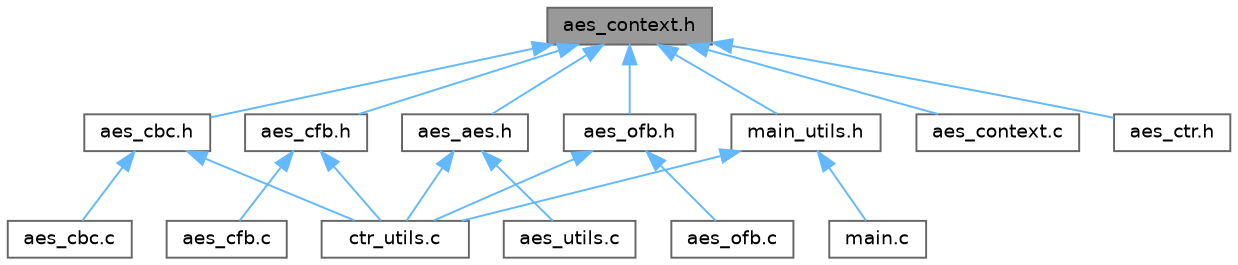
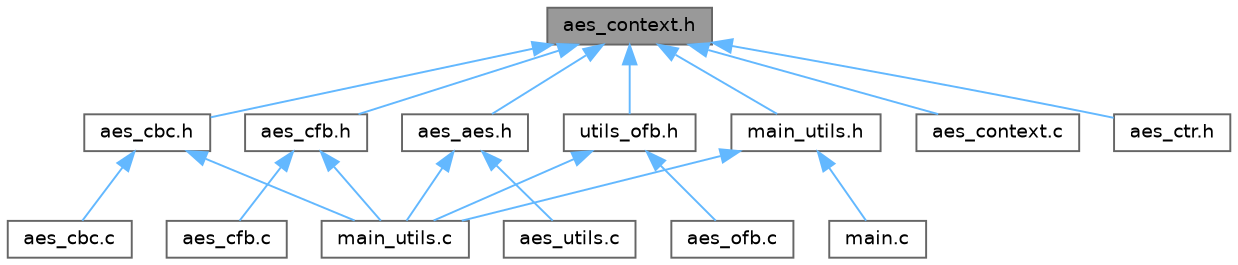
  digraph {
    node [color=grey40 fillcolor=white fontname=Helvetica fontsize=10 shape=box style=filled]
    edge [color=steelblue1 dir=back fontname=Helvetica fontsize=10 labelfontname=Helvetica labelfontsize=10 style=solid]
    n1 [color=gray40 fillcolor=grey60 fontcolor=black height=0.2 label="aes_context.h" width=0.4]
    n2 [height=0.2 label="aes_cbc.h" width=0.4]
    n3 [height=0.2 label="aes_cfb.h" width=0.4]
    n4 [height=0.2 label="aes_context.c" width=0.4]
    n5 [height=0.2 label="aes_ctr.h" width=0.4]
    n6 [height=0.2 label="aes_aes.h" width=0.4]
-   n7 [height=0.2 label="aes_ofb.h" width=0.4]
+   n7 [height=0.2 label="utils_ofb.h" width=0.4]
    n8 [height=0.2 label="main_utils.h" width=0.4]
    n9 [height=0.2 label="aes_cbc.c" width=0.4]
-   n10 [height=0.2 label="ctr_utils.c" width=0.4]
+   n10 [height=0.2 label="main_utils.c" width=0.4]
    n11 [height=0.2 label="aes_cfb.c" width=0.4]
    n12 [height=0.2 label="aes_utils.c" width=0.4]
    n13 [height=0.2 label="aes_ofb.c" width=0.4]
    n14 [height=0.2 label="main.c" width=0.4]
    n1 -> n2
    n1 -> n3
    n1 -> n4
    n1 -> n5
    n1 -> n6
    n1 -> n7
    n1 -> n8
    n2 -> n9
    n2 -> n10
    n3 -> n10
    n3 -> n11
    n6 -> n10
    n6 -> n12
    n7 -> n10
    n7 -> n13
    n8 -> n10
    n8 -> n14
  }
